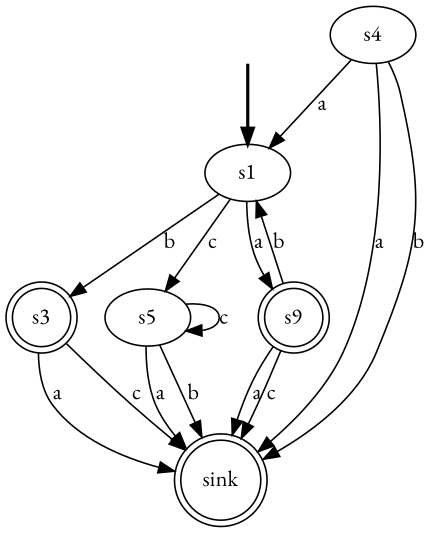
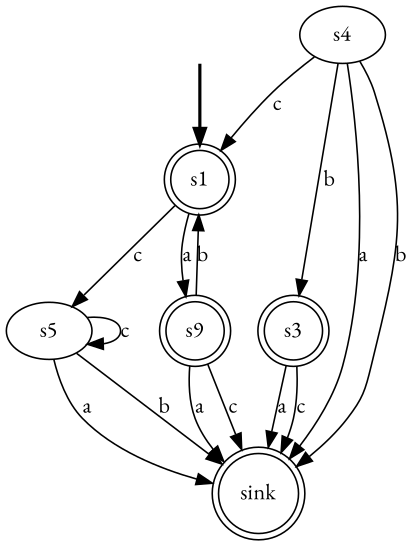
  digraph {
    fontname="EB Garamond"
    node [fontname="EB Garamond"]
    edge [fontname="EB Garamond"]
    fake [style=invisible]
-   s1 [root=true]
+   s1 [root=true shape=doublecircle]
    s3 [shape=doublecircle]
    s5
    n5 [label=s9 shape=doublecircle]
    sink [shape=doublecircle]
    s4
    fake -> s1 [style=bold]
-   s1 -> s3 [label=b]
+   s4 -> s3 [label=b]
    s1 -> s5 [label=c]
    s1 -> n5 [label=a]
    s3 -> sink [label=a]
    s3 -> sink [label=c]
    s5 -> s5 [label=c]
    s5 -> sink [label=a]
    s5 -> sink [label=b]
    n5 -> s1 [label=b]
    n5 -> sink [label=a]
    n5 -> sink [label=c]
-   s4 -> s1 [label=a]
+   s4 -> s1 [label=c]
    s4 -> sink [label=a]
    s4 -> sink [label=b]
  }
